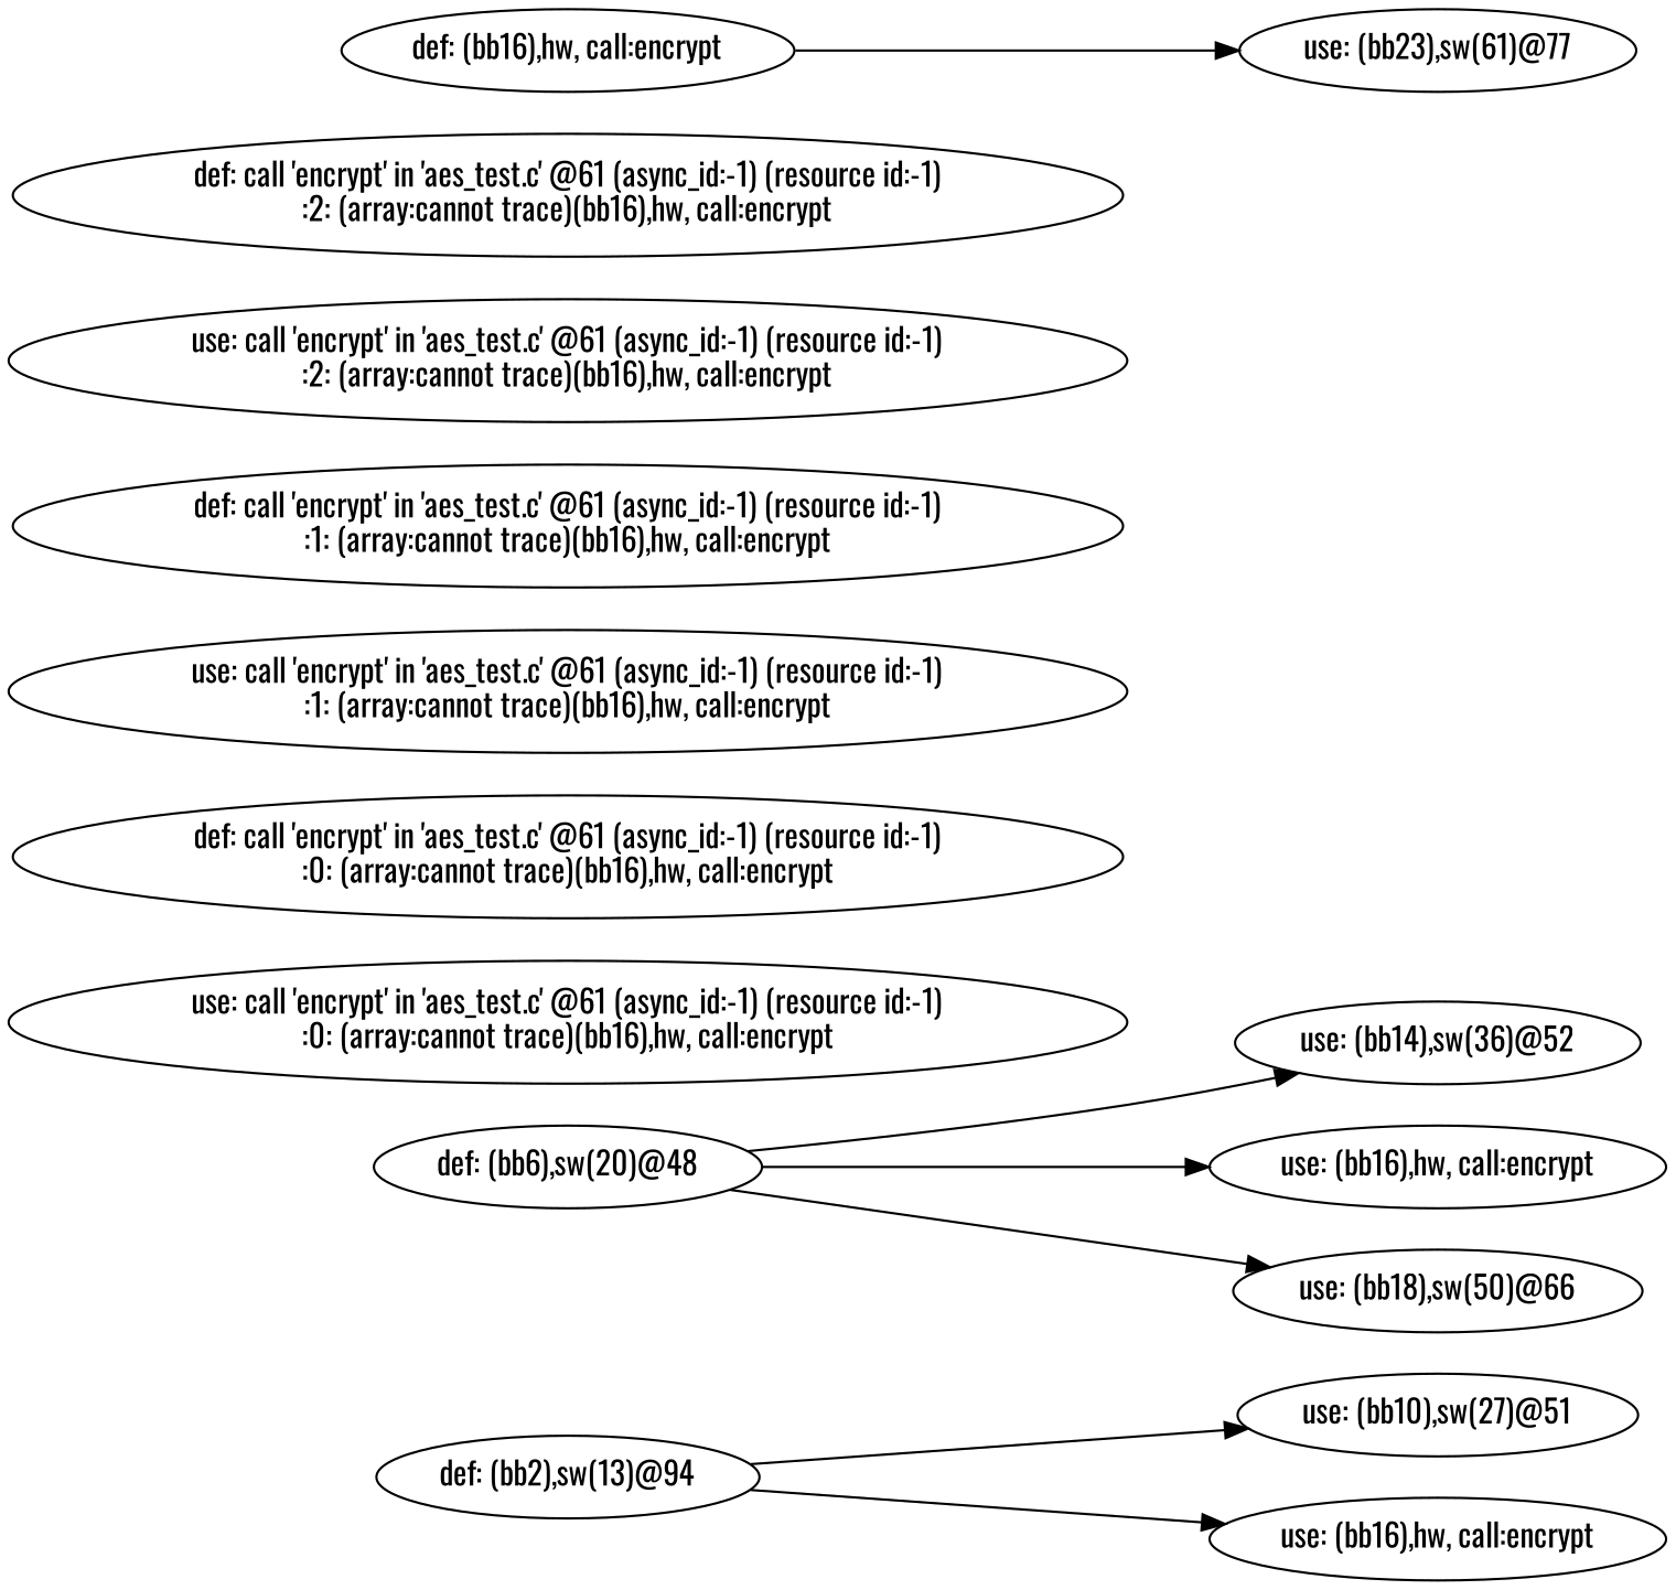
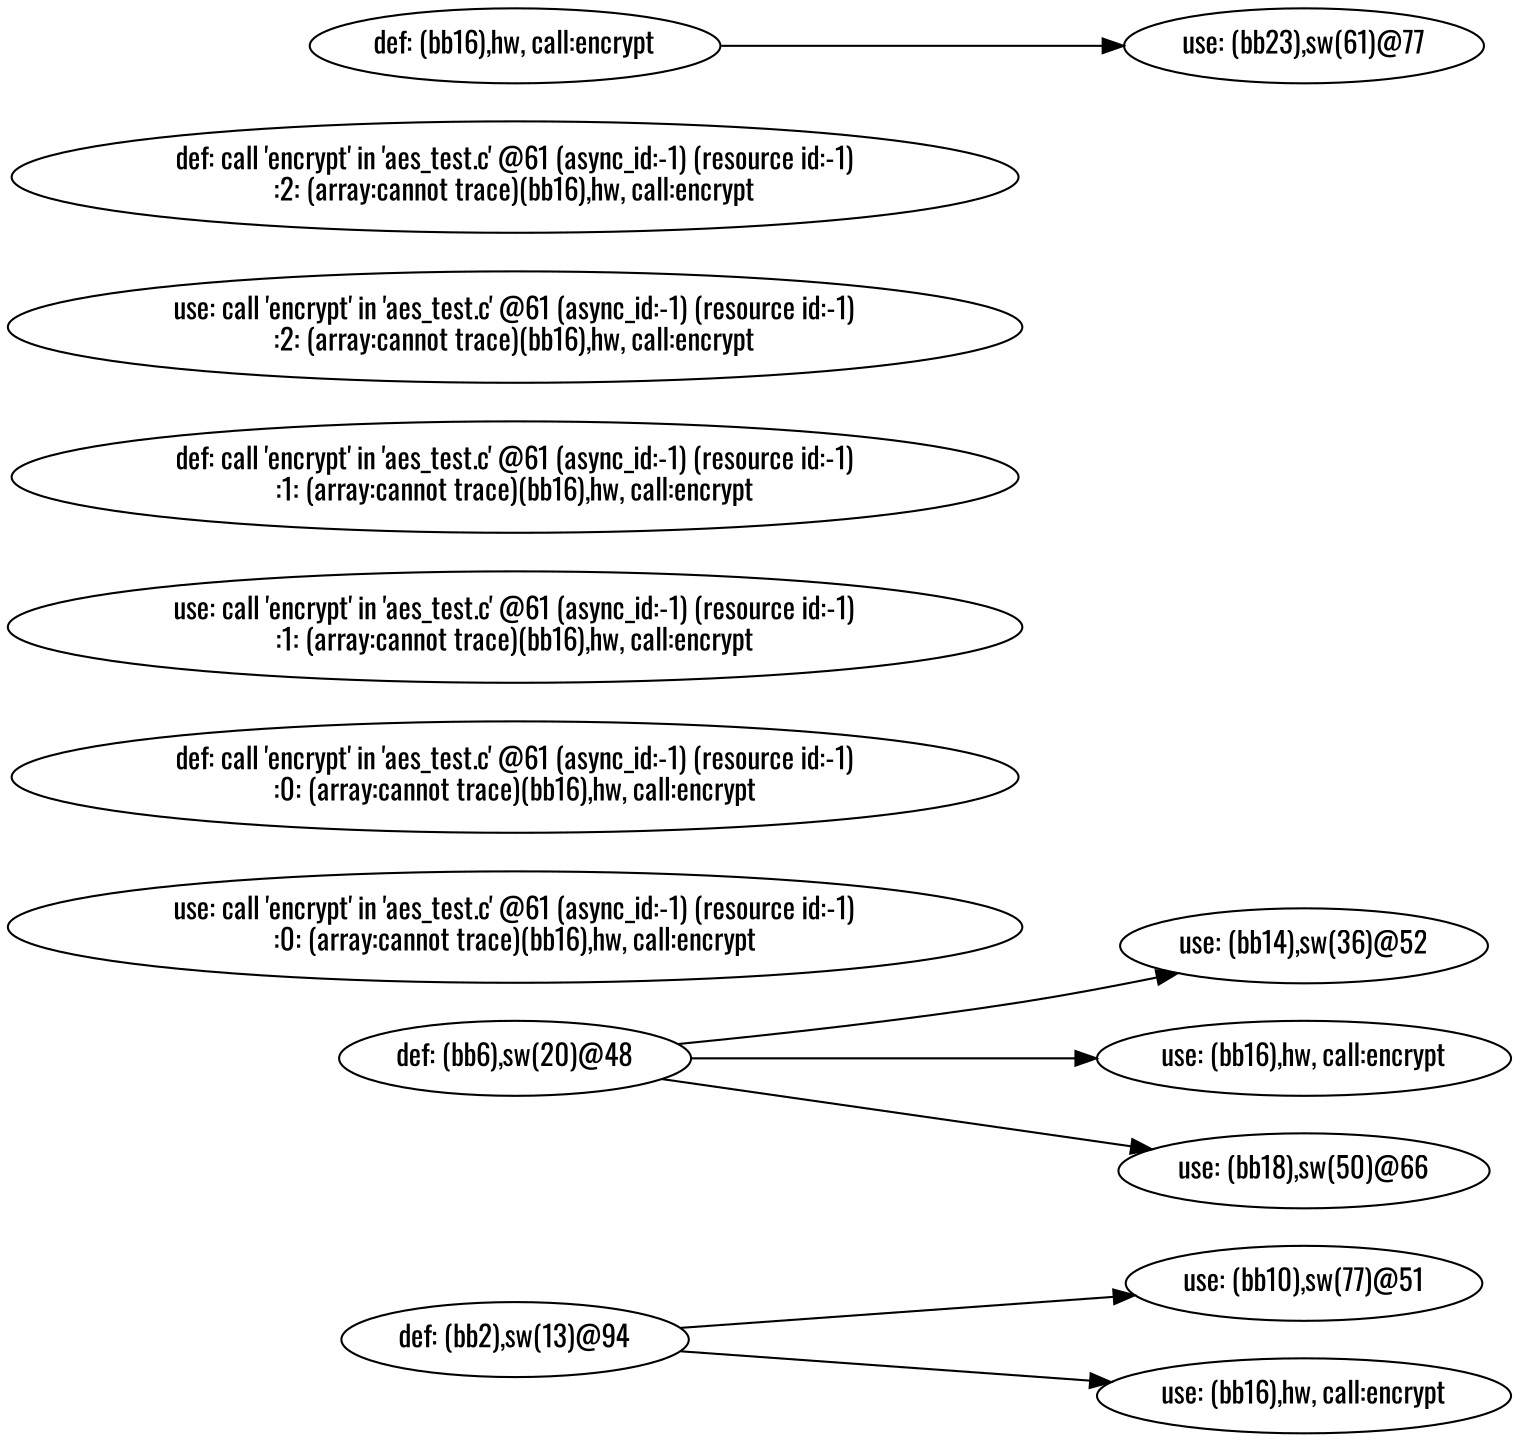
  digraph {
    fontname=Oswald
    rankdir=LR
    node [fontname=Oswald]
    edge [fontname=Oswald]
    n1 [label="def: (bb2),sw(13)@94"]
-   n2 [label="use: (bb10),sw(27)@51"]
+   n2 [label="use: (bb10),sw(77)@51"]
    n3 [label="use: (bb16),hw, call:encrypt"]
    n4 [label="def: (bb6),sw(20)@48"]
    n5 [label="use: (bb14),sw(36)@52"]
    n6 [label="use: (bb16),hw, call:encrypt"]
    n7 [label="use: (bb18),sw(50)@66"]
    n8 [label="use: call 'encrypt' in 'aes_test.c' @61 (async_id:-1) (resource id:-1)\n:0: (array:cannot trace)(bb16),hw, call:encrypt"]
    n9 [label="def: call 'encrypt' in 'aes_test.c' @61 (async_id:-1) (resource id:-1)\n:0: (array:cannot trace)(bb16),hw, call:encrypt"]
    n10 [label="use: call 'encrypt' in 'aes_test.c' @61 (async_id:-1) (resource id:-1)\n:1: (array:cannot trace)(bb16),hw, call:encrypt"]
    n11 [label="def: call 'encrypt' in 'aes_test.c' @61 (async_id:-1) (resource id:-1)\n:1: (array:cannot trace)(bb16),hw, call:encrypt"]
    n12 [label="use: call 'encrypt' in 'aes_test.c' @61 (async_id:-1) (resource id:-1)\n:2: (array:cannot trace)(bb16),hw, call:encrypt"]
    n13 [label="def: call 'encrypt' in 'aes_test.c' @61 (async_id:-1) (resource id:-1)\n:2: (array:cannot trace)(bb16),hw, call:encrypt"]
    n14 [label="def: (bb16),hw, call:encrypt"]
    n15 [label="use: (bb23),sw(61)@77"]
    n1 -> n2
    n1 -> n3
    n4 -> n5
    n4 -> n6
    n4 -> n7
    n14 -> n15
  }
